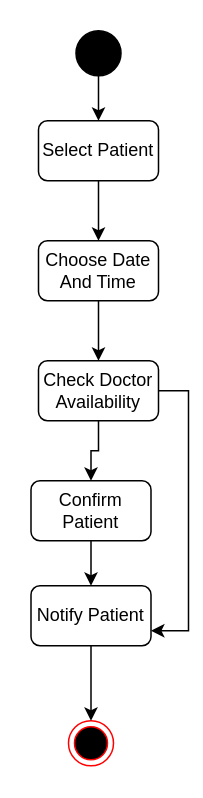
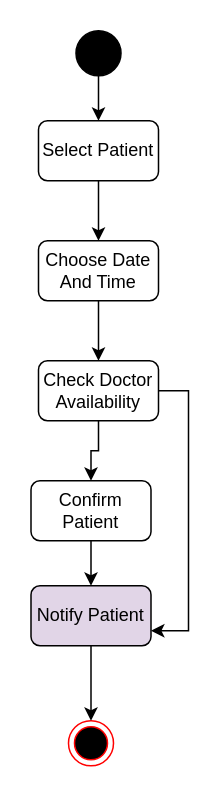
  <mxCell id="0" />
  <mxCell id="1" parent="0" />
  <mxCell id="2" style="edgeStyle=orthogonalEdgeStyle;rounded=0;orthogonalLoop=1;jettySize=auto;html=1;exitX=0.5;exitY=1;exitDx=0;exitDy=0;" edge="1" parent="1" source="3" target="5"><mxGeometry relative="1" as="geometry" /></mxCell>
  <mxCell id="3" value="" style="ellipse;fillColor=strokeColor;html=1;" vertex="1" parent="1"><mxGeometry x="50" y="20" width="30" height="30" as="geometry" /></mxCell>
  <mxCell id="4" style="edgeStyle=orthogonalEdgeStyle;rounded=0;orthogonalLoop=1;jettySize=auto;html=1;exitX=0.5;exitY=1;exitDx=0;exitDy=0;" edge="1" parent="1" source="5" target="10"><mxGeometry relative="1" as="geometry" /></mxCell>
  <mxCell id="5" value="Select Patient" style="rounded=1;whiteSpace=wrap;html=1;" vertex="1" parent="1"><mxGeometry x="25" y="80" width="80" height="40" as="geometry" /></mxCell>
  <mxCell id="6" style="edgeStyle=orthogonalEdgeStyle;rounded=0;orthogonalLoop=1;jettySize=auto;html=1;exitX=0.5;exitY=1;exitDx=0;exitDy=0;" edge="1" parent="1" source="8" target="12"><mxGeometry relative="1" as="geometry" /></mxCell>
  <mxCell id="7" style="edgeStyle=orthogonalEdgeStyle;rounded=0;orthogonalLoop=1;jettySize=auto;html=1;exitX=1;exitY=0.5;exitDx=0;exitDy=0;entryX=1;entryY=0.75;entryDx=0;entryDy=0;" edge="1" parent="1" source="8" target="15"><mxGeometry relative="1" as="geometry" /></mxCell>
  <mxCell id="8" value="Check Doctor Availability" style="rounded=1;whiteSpace=wrap;html=1;" vertex="1" parent="1"><mxGeometry x="25" y="240" width="80" height="40" as="geometry" /></mxCell>
  <mxCell id="9" value="" style="edgeStyle=orthogonalEdgeStyle;rounded=0;orthogonalLoop=1;jettySize=auto;html=1;" edge="1" parent="1" source="10" target="8"><mxGeometry relative="1" as="geometry" /></mxCell>
  <mxCell id="10" value="Choose Date And Time" style="rounded=1;whiteSpace=wrap;html=1;" vertex="1" parent="1"><mxGeometry x="25" y="160" width="80" height="40" as="geometry" /></mxCell>
  <mxCell id="11" style="edgeStyle=orthogonalEdgeStyle;rounded=0;orthogonalLoop=1;jettySize=auto;html=1;exitX=0.5;exitY=1;exitDx=0;exitDy=0;" edge="1" parent="1" source="12" target="15"><mxGeometry relative="1" as="geometry" /></mxCell>
  <mxCell id="12" value="Confirm Patient" style="rounded=1;whiteSpace=wrap;html=1;" vertex="1" parent="1"><mxGeometry x="20" y="320" width="80" height="40" as="geometry" /></mxCell>
  <mxCell id="13" value="" style="ellipse;html=1;shape=endState;fillColor=#000000;strokeColor=#ff0000;" vertex="1" parent="1"><mxGeometry x="45" y="480" width="30" height="30" as="geometry" /></mxCell>
  <mxCell id="14" style="edgeStyle=orthogonalEdgeStyle;rounded=0;orthogonalLoop=1;jettySize=auto;html=1;exitX=0.5;exitY=1;exitDx=0;exitDy=0;" edge="1" parent="1" source="15" target="13"><mxGeometry relative="1" as="geometry" /></mxCell>
- <mxCell id="15" value="Notify Patient" style="rounded=1;whiteSpace=wrap;html=1;" vertex="1" parent="1"><mxGeometry x="20" y="390" width="80" height="40" as="geometry" /></mxCell>
+ <mxCell id="15" value="Notify Patient" style="rounded=1;whiteSpace=wrap;html=1;fillColor=#e1d5e7;" vertex="1" parent="1"><mxGeometry x="20" y="390" width="80" height="40" as="geometry" /></mxCell>
